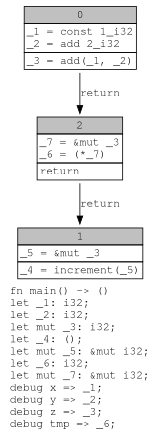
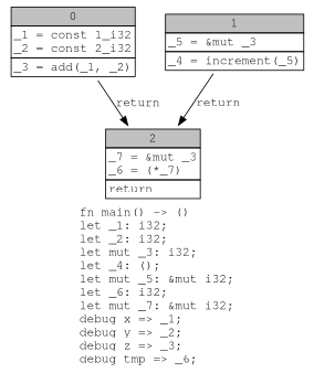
  digraph {
    fontname="Courier, monospace"
    label=<fn main() -&gt; ()<br align="left"/>let _1: i32;<br align="left"/>let _2: i32;<br align="left"/>let mut _3: i32;<br align="left"/>let _4: ();<br align="left"/>let mut _5: &amp;mut i32;<br align="left"/>let _6: i32;<br align="left"/>let mut _7: &amp;mut i32;<br align="left"/>debug x =&gt; _1;<br align="left"/>debug y =&gt; _2;<br align="left"/>debug z =&gt; _3;<br align="left"/>debug tmp =&gt; _6;<br align="left"/>>
    node [fontname="Courier, monospace" shape=none]
    edge [fontname="Courier, monospace"]
-   n1 [label=<<table border="0" cellborder="1" cellspacing="0"><tr><td bgcolor="gray" align="center" colspan="1">0</td></tr><tr><td align="left" balign="left">_1 = const 1_i32<br/>_2 = add 2_i32<br/></td></tr><tr><td align="left">_3 = add(_1, _2)</td></tr></table>>]
+   n1 [label=<<table border="0" cellborder="1" cellspacing="0"><tr><td bgcolor="gray" align="center" colspan="1">0</td></tr><tr><td align="left" balign="left">_1 = const 1_i32<br/>_2 = const 2_i32<br/></td></tr><tr><td align="left">_3 = add(_1, _2)</td></tr></table>>]
    n2 [label=<<table border="0" cellborder="1" cellspacing="0"><tr><td bgcolor="gray" align="center" colspan="1">2</td></tr><tr><td align="left" balign="left">_7 = &amp;mut _3<br/>_6 = (*_7)<br/></td></tr><tr><td align="left">return</td></tr></table>>]
    n3 [label=<<table border="0" cellborder="1" cellspacing="0"><tr><td bgcolor="gray" align="center" colspan="1">1</td></tr><tr><td align="left" balign="left">_5 = &amp;mut _3<br/></td></tr><tr><td align="left">_4 = increment(_5)</td></tr></table>>]
    n1 -> n2 [label=return]
-   n2 -> n3 [label=return]
+   n3 -> n2 [label=return]
  }
